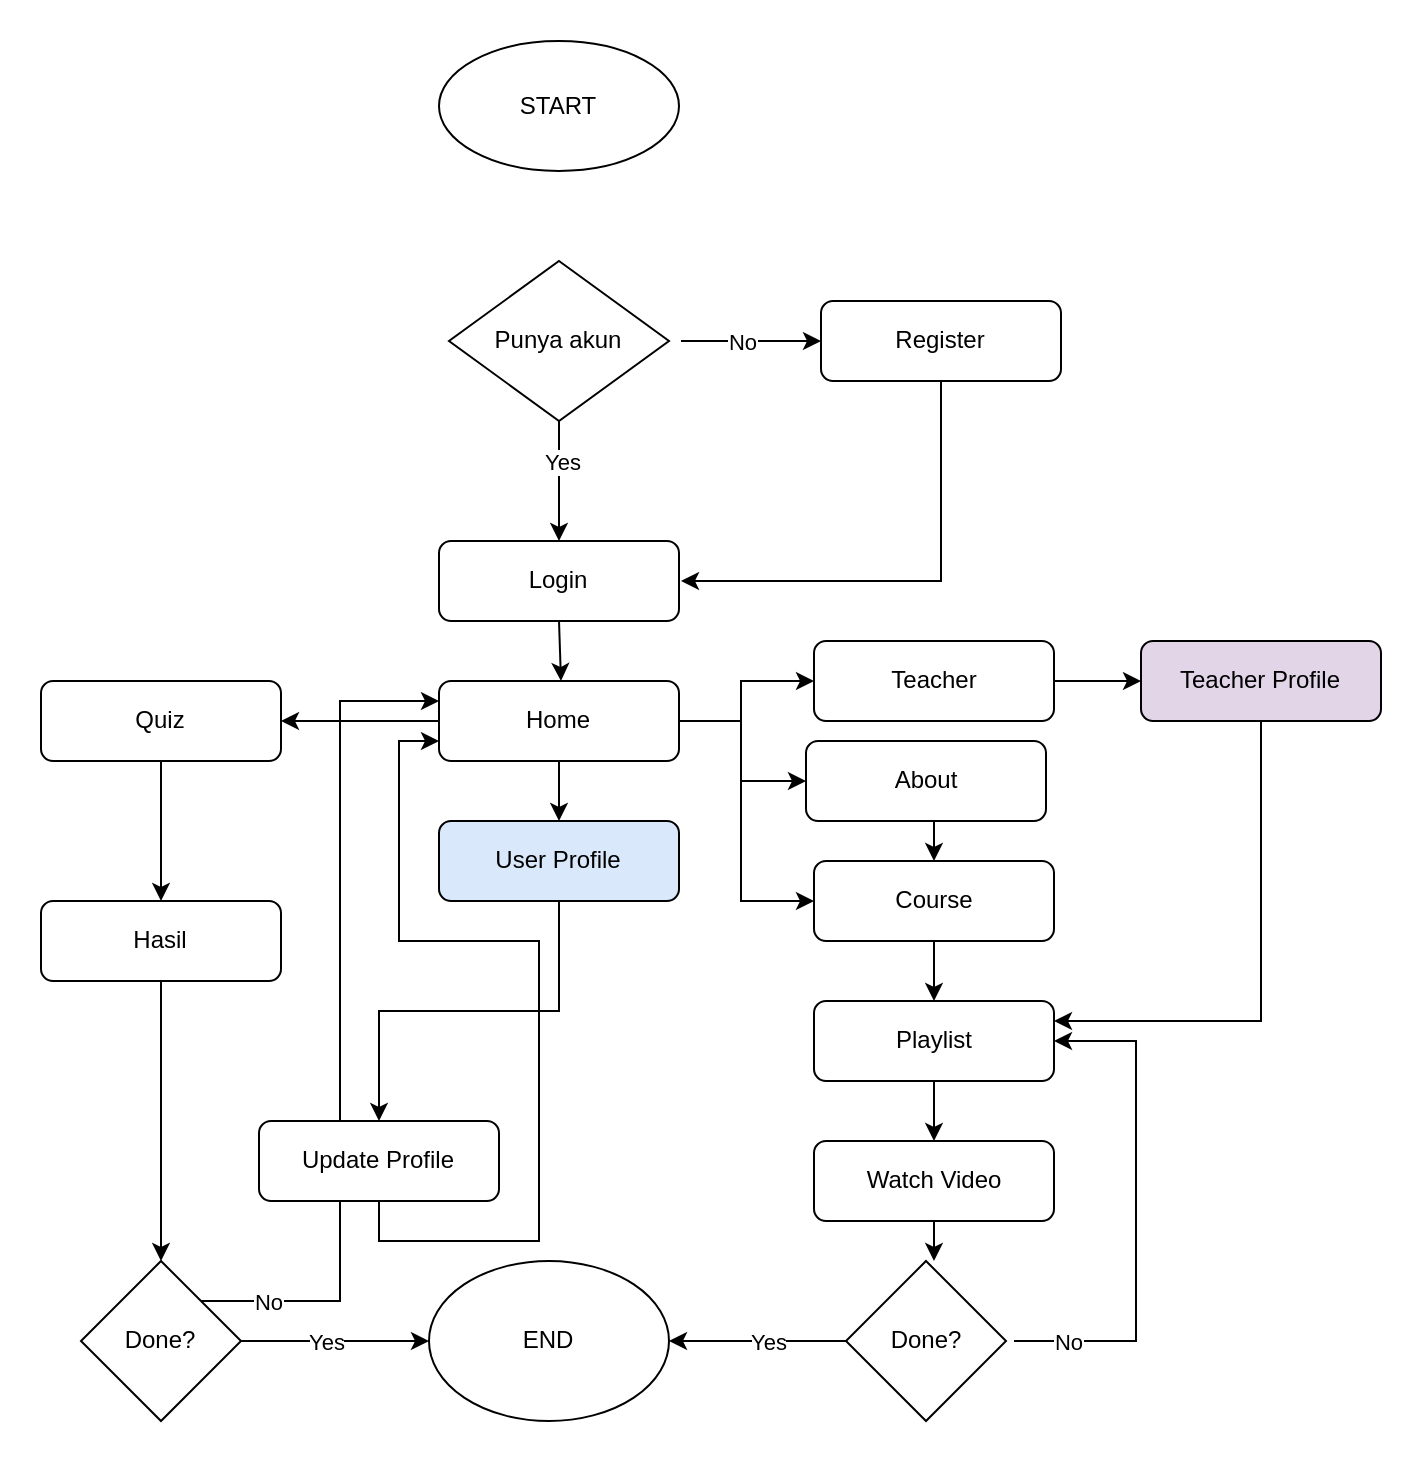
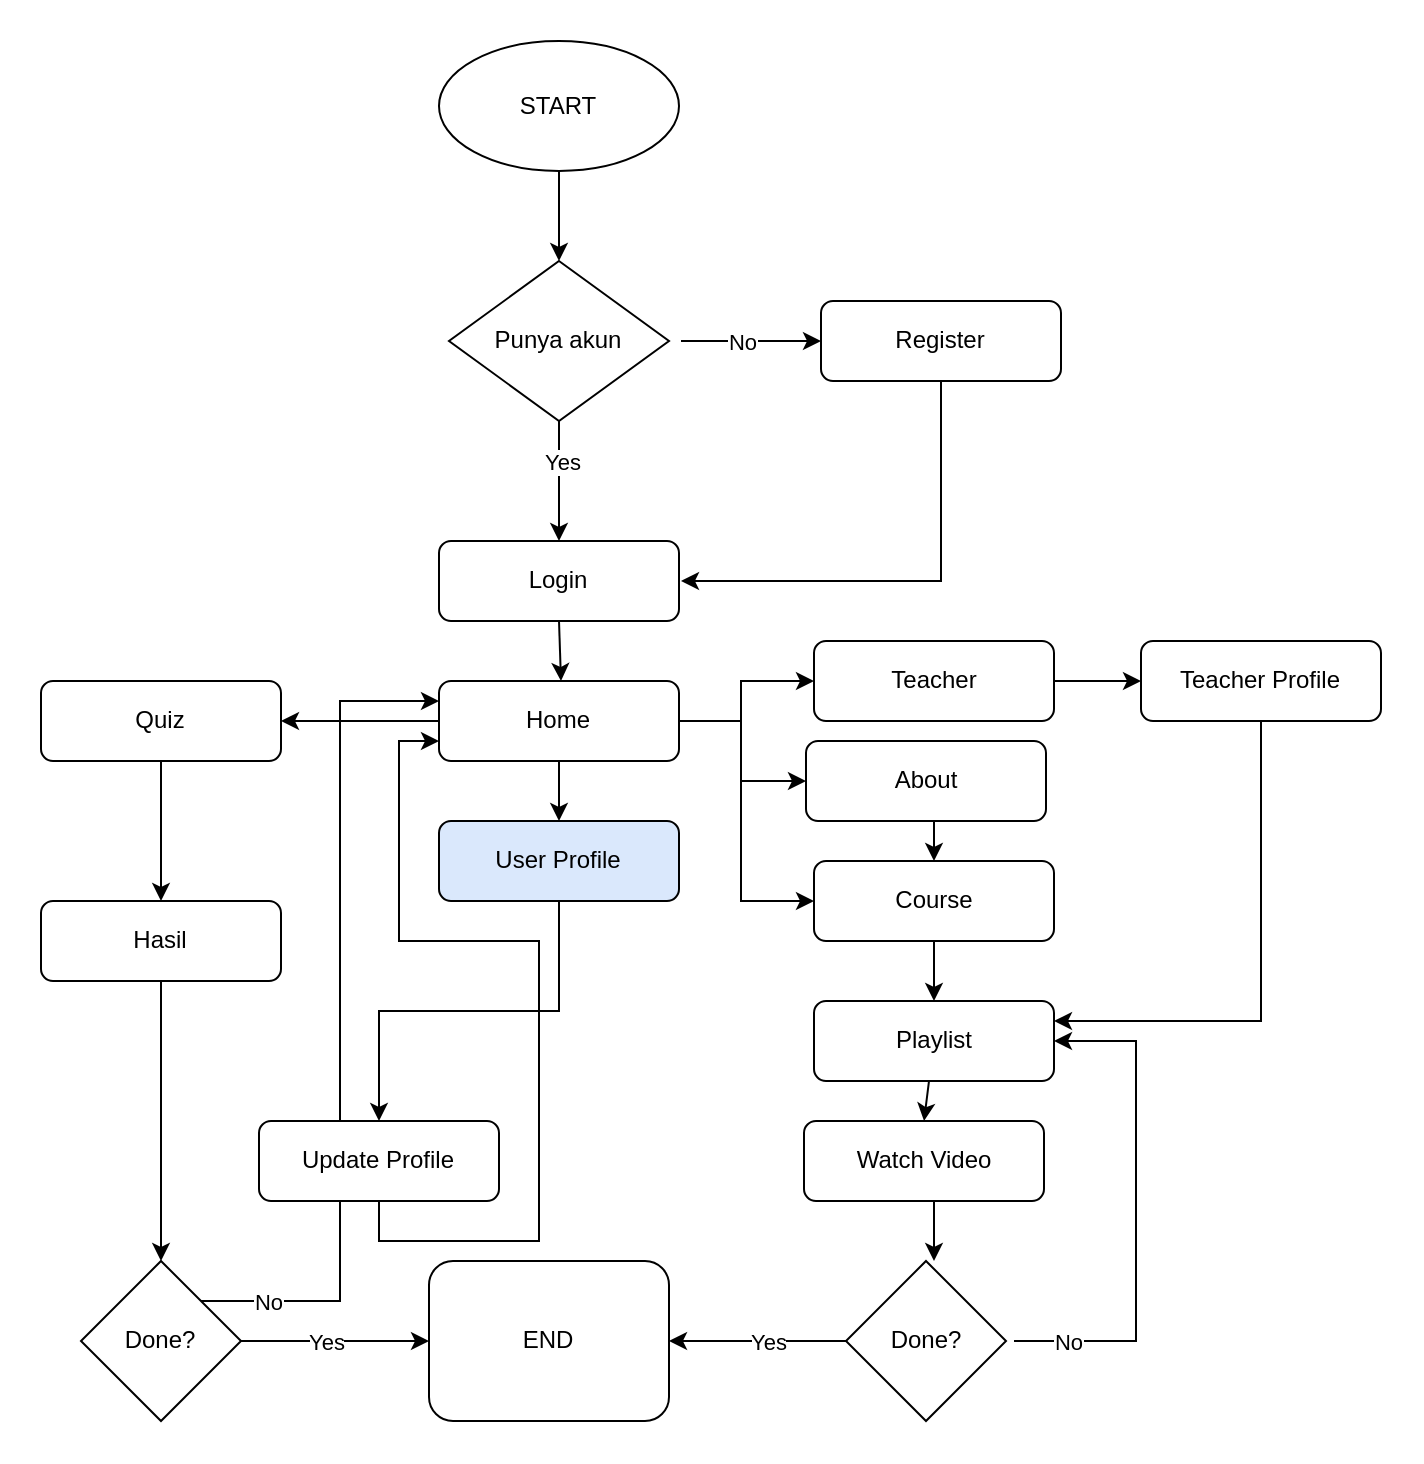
  <mxCell id="0" />
  <mxCell id="1" parent="0" />
  <mxCell id="2" value="START" style="ellipse;whiteSpace=wrap;html=1;" parent="1" vertex="1"><mxGeometry x="219" y="20" width="120" height="65" as="geometry" /></mxCell>
  <mxCell id="3" value="Login" style="rounded=1;whiteSpace=wrap;html=1;fontSize=12;glass=0;strokeWidth=1;shadow=0;" vertex="1" parent="1"><mxGeometry x="219" y="270" width="120" height="40" as="geometry" /></mxCell>
  <mxCell id="4" value="Punya akun" style="rhombus;whiteSpace=wrap;html=1;" vertex="1" parent="1"><mxGeometry x="224" y="130" width="110" height="80" as="geometry" /></mxCell>
+ <mxCell id="5" value="" style="endArrow=classic;html=1;rounded=0;exitX=0.5;exitY=1;exitDx=0;exitDy=0;" edge="1" parent="1" source="2" target="4"><mxGeometry width="50" height="50" relative="1" as="geometry"><mxPoint x="130" y="250" as="sourcePoint" /><mxPoint x="180" y="200" as="targetPoint" /></mxGeometry></mxCell>
  <mxCell id="6" value="" style="endArrow=classic;html=1;rounded=0;" edge="1" parent="1"><mxGeometry width="50" height="50" relative="1" as="geometry"><mxPoint x="340" y="170" as="sourcePoint" /><mxPoint x="410" y="170" as="targetPoint" /><Array as="points"><mxPoint x="370" y="170" /></Array></mxGeometry></mxCell>
  <mxCell id="7" value="No" style="edgeLabel;html=1;align=center;verticalAlign=middle;resizable=0;points=[];" vertex="1" connectable="0" parent="6"><mxGeometry x="-0.249" y="-3" relative="1" as="geometry"><mxPoint x="4" y="-3" as="offset" /></mxGeometry></mxCell>
  <mxCell id="8" value="" style="endArrow=classic;html=1;rounded=0;exitX=0.5;exitY=1;exitDx=0;exitDy=0;entryX=0.5;entryY=0;entryDx=0;entryDy=0;" edge="1" parent="1"><mxGeometry width="50" height="50" relative="1" as="geometry"><mxPoint x="279" y="210" as="sourcePoint" /><mxPoint x="279" y="270" as="targetPoint" /><Array as="points" /></mxGeometry></mxCell>
  <mxCell id="9" value="Yes" style="edgeLabel;html=1;align=center;verticalAlign=middle;resizable=0;points=[];" vertex="1" connectable="0" parent="8"><mxGeometry x="-0.249" y="-3" relative="1" as="geometry"><mxPoint x="4" y="-3" as="offset" /></mxGeometry></mxCell>
  <mxCell id="10" value="Register" style="rounded=1;whiteSpace=wrap;html=1;fontSize=12;glass=0;strokeWidth=1;shadow=0;" vertex="1" parent="1"><mxGeometry x="410" y="150" width="120" height="40" as="geometry" /></mxCell>
  <mxCell id="11" value="" style="endArrow=classic;html=1;rounded=0;exitX=0.5;exitY=1;exitDx=0;exitDy=0;" edge="1" parent="1" source="10"><mxGeometry width="50" height="50" relative="1" as="geometry"><mxPoint x="440" y="270" as="sourcePoint" /><mxPoint x="340" y="290" as="targetPoint" /><Array as="points"><mxPoint x="470" y="290" /></Array></mxGeometry></mxCell>
  <mxCell id="12" value="" style="endArrow=classic;html=1;rounded=0;exitX=0.5;exitY=1;exitDx=0;exitDy=0;" edge="1" parent="1" source="3"><mxGeometry width="50" height="50" relative="1" as="geometry"><mxPoint x="270" y="400" as="sourcePoint" /><mxPoint x="280" y="340" as="targetPoint" /></mxGeometry></mxCell>
  <mxCell id="13" style="edgeStyle=orthogonalEdgeStyle;rounded=0;orthogonalLoop=1;jettySize=auto;html=1;exitX=1;exitY=0.5;exitDx=0;exitDy=0;entryX=0;entryY=0.5;entryDx=0;entryDy=0;" edge="1" parent="1" source="16" target="40"><mxGeometry relative="1" as="geometry"><mxPoint x="400" y="340" as="targetPoint" /><Array as="points"><mxPoint x="370" y="360" /><mxPoint x="370" y="390" /></Array></mxGeometry></mxCell>
  <mxCell id="14" style="edgeStyle=orthogonalEdgeStyle;rounded=0;orthogonalLoop=1;jettySize=auto;html=1;exitX=1;exitY=0.5;exitDx=0;exitDy=0;entryX=0;entryY=0.5;entryDx=0;entryDy=0;" edge="1" parent="1" source="16" target="42"><mxGeometry relative="1" as="geometry"><Array as="points"><mxPoint x="370" y="360" /><mxPoint x="370" y="340" /></Array></mxGeometry></mxCell>
  <mxCell id="15" style="edgeStyle=orthogonalEdgeStyle;rounded=0;orthogonalLoop=1;jettySize=auto;html=1;exitX=0.5;exitY=1;exitDx=0;exitDy=0;entryX=0.5;entryY=0;entryDx=0;entryDy=0;" edge="1" parent="1" source="16" target="47"><mxGeometry relative="1" as="geometry" /></mxCell>
  <mxCell id="16" value="Home" style="rounded=1;whiteSpace=wrap;html=1;fontSize=12;glass=0;strokeWidth=1;shadow=0;" vertex="1" parent="1"><mxGeometry x="219" y="340" width="120" height="40" as="geometry" /></mxCell>
  <mxCell id="17" value="" style="endArrow=classic;html=1;rounded=0;exitX=0;exitY=0.5;exitDx=0;exitDy=0;entryX=1;entryY=0.5;entryDx=0;entryDy=0;" edge="1" parent="1" source="16" target="19"><mxGeometry width="50" height="50" relative="1" as="geometry"><mxPoint x="100" y="370" as="sourcePoint" /><mxPoint x="140" y="360" as="targetPoint" /><Array as="points"><mxPoint x="180" y="360" /></Array></mxGeometry></mxCell>
  <mxCell id="18" style="edgeStyle=orthogonalEdgeStyle;rounded=0;orthogonalLoop=1;jettySize=auto;html=1;exitX=0.5;exitY=1;exitDx=0;exitDy=0;entryX=0.5;entryY=0;entryDx=0;entryDy=0;" edge="1" parent="1" source="19" target="38"><mxGeometry relative="1" as="geometry" /></mxCell>
  <mxCell id="19" value="Quiz" style="rounded=1;whiteSpace=wrap;html=1;fontSize=12;glass=0;strokeWidth=1;shadow=0;" vertex="1" parent="1"><mxGeometry x="20" y="340" width="120" height="40" as="geometry" /></mxCell>
  <mxCell id="20" value="Course" style="rounded=1;whiteSpace=wrap;html=1;fontSize=12;glass=0;strokeWidth=1;shadow=0;" vertex="1" parent="1"><mxGeometry x="406.5" y="430" width="120" height="40" as="geometry" /></mxCell>
  <mxCell id="21" value="" style="endArrow=classic;html=1;rounded=0;exitX=1;exitY=0.5;exitDx=0;exitDy=0;entryX=0;entryY=0.5;entryDx=0;entryDy=0;" edge="1" parent="1" source="16" target="20"><mxGeometry width="50" height="50" relative="1" as="geometry"><mxPoint x="360" y="440" as="sourcePoint" /><mxPoint x="410" y="390" as="targetPoint" /><Array as="points"><mxPoint x="370" y="360" /><mxPoint x="370" y="450" /></Array></mxGeometry></mxCell>
  <mxCell id="22" value="" style="endArrow=classic;html=1;rounded=0;exitX=0.5;exitY=1;exitDx=0;exitDy=0;" edge="1" parent="1" source="20"><mxGeometry width="50" height="50" relative="1" as="geometry"><mxPoint x="466.5" y="560" as="sourcePoint" /><mxPoint x="466.5" y="500" as="targetPoint" /></mxGeometry></mxCell>
  <mxCell id="23" value="Playlist&lt;span style=&quot;color: rgba(0, 0, 0, 0); font-family: monospace; font-size: 0px; text-align: start; text-wrap-mode: nowrap;&quot;&gt;%3CmxGraphModel%3E%3Croot%3E%3CmxCell%20id%3D%220%22%2F%3E%3CmxCell%20id%3D%221%22%20parent%3D%220%22%2F%3E%3CmxCell%20id%3D%222%22%20value%3D%22Course%22%20style%3D%22rounded%3D1%3BwhiteSpace%3Dwrap%3Bhtml%3D1%3BfontSize%3D12%3Bglass%3D0%3BstrokeWidth%3D1%3Bshadow%3D0%3B%22%20vertex%3D%221%22%20parent%3D%221%22%3E%3CmxGeometry%20x%3D%22480%22%20y%3D%22370%22%20width%3D%22120%22%20height%3D%2240%22%20as%3D%22geometry%22%2F%3E%3C%2FmxCell%3E%3C%2Froot%3E%3C%2FmxGraphModel%3E&lt;/span&gt;" style="rounded=1;whiteSpace=wrap;html=1;fontSize=12;glass=0;strokeWidth=1;shadow=0;" vertex="1" parent="1"><mxGeometry x="406.5" y="500" width="120" height="40" as="geometry" /></mxCell>
  <mxCell id="24" style="edgeStyle=orthogonalEdgeStyle;rounded=0;orthogonalLoop=1;jettySize=auto;html=1;exitX=0.5;exitY=1;exitDx=0;exitDy=0;entryX=0.5;entryY=0;entryDx=0;entryDy=0;" edge="1" parent="1" source="25"><mxGeometry relative="1" as="geometry"><mxPoint x="466.5" y="630" as="targetPoint" /></mxGeometry></mxCell>
- <mxCell id="25" value="Watch Video" style="rounded=1;whiteSpace=wrap;html=1;fontSize=12;glass=0;strokeWidth=1;shadow=0;" vertex="1" parent="1"><mxGeometry x="406.5" y="570" width="120" height="40" as="geometry" /></mxCell>
+ <mxCell id="25" value="Watch Video" style="rounded=1;whiteSpace=wrap;html=1;fontSize=12;glass=0;strokeWidth=1;shadow=0;" vertex="1" parent="1"><mxGeometry x="401.5" y="560" width="120" height="40" as="geometry" /></mxCell>
  <mxCell id="26" value="" style="endArrow=classic;html=1;rounded=0;entryX=0.5;entryY=0;entryDx=0;entryDy=0;" edge="1" parent="1" source="23" target="25"><mxGeometry width="50" height="50" relative="1" as="geometry"><mxPoint x="466.5" y="550" as="sourcePoint" /><mxPoint x="476.5" y="510" as="targetPoint" /><Array as="points" /></mxGeometry></mxCell>
  <mxCell id="27" style="edgeStyle=orthogonalEdgeStyle;rounded=0;orthogonalLoop=1;jettySize=auto;html=1;exitX=1;exitY=0.5;exitDx=0;exitDy=0;entryX=1;entryY=0.5;entryDx=0;entryDy=0;" edge="1" parent="1" target="23"><mxGeometry relative="1" as="geometry"><mxPoint x="566.5" y="520" as="targetPoint" /><mxPoint x="506.5" y="670" as="sourcePoint" /><Array as="points"><mxPoint x="567.5" y="670" /><mxPoint x="567.5" y="520" /></Array></mxGeometry></mxCell>
  <mxCell id="28" value="No" style="edgeLabel;html=1;align=center;verticalAlign=middle;resizable=0;points=[];" vertex="1" connectable="0" parent="27"><mxGeometry x="-0.781" y="-3" relative="1" as="geometry"><mxPoint x="-1" y="-3" as="offset" /></mxGeometry></mxCell>
  <mxCell id="29" style="edgeStyle=orthogonalEdgeStyle;rounded=0;orthogonalLoop=1;jettySize=auto;html=1;exitX=0;exitY=0.5;exitDx=0;exitDy=0;" edge="1" parent="1" source="31" target="45"><mxGeometry relative="1" as="geometry" /></mxCell>
  <mxCell id="30" value="Yes" style="edgeLabel;html=1;align=center;verticalAlign=middle;resizable=0;points=[];" vertex="1" connectable="0" parent="29"><mxGeometry x="-0.108" relative="1" as="geometry"><mxPoint as="offset" /></mxGeometry></mxCell>
  <mxCell id="31" value="Done?" style="rhombus;whiteSpace=wrap;html=1;" vertex="1" parent="1"><mxGeometry x="422.5" y="630" width="80" height="80" as="geometry" /></mxCell>
  <mxCell id="32" style="edgeStyle=orthogonalEdgeStyle;rounded=0;orthogonalLoop=1;jettySize=auto;html=1;exitX=1;exitY=0.5;exitDx=0;exitDy=0;entryX=0;entryY=0.5;entryDx=0;entryDy=0;" edge="1" parent="1" source="36" target="45"><mxGeometry relative="1" as="geometry" /></mxCell>
  <mxCell id="33" value="Yes" style="edgeLabel;html=1;align=center;verticalAlign=middle;resizable=0;points=[];" vertex="1" connectable="0" parent="32"><mxGeometry x="-0.103" y="1" relative="1" as="geometry"><mxPoint y="1" as="offset" /></mxGeometry></mxCell>
  <mxCell id="34" style="edgeStyle=orthogonalEdgeStyle;rounded=0;orthogonalLoop=1;jettySize=auto;html=1;exitX=1;exitY=0;exitDx=0;exitDy=0;entryX=0;entryY=0.25;entryDx=0;entryDy=0;" edge="1" parent="1" source="36" target="16"><mxGeometry relative="1" as="geometry" /></mxCell>
  <mxCell id="35" value="No" style="edgeLabel;html=1;align=center;verticalAlign=middle;resizable=0;points=[];" vertex="1" connectable="0" parent="34"><mxGeometry x="-0.842" y="3" relative="1" as="geometry"><mxPoint y="3" as="offset" /></mxGeometry></mxCell>
  <mxCell id="36" value="Done?" style="rhombus;whiteSpace=wrap;html=1;" vertex="1" parent="1"><mxGeometry x="40" y="630" width="80" height="80" as="geometry" /></mxCell>
  <mxCell id="37" style="edgeStyle=orthogonalEdgeStyle;rounded=0;orthogonalLoop=1;jettySize=auto;html=1;exitX=0.5;exitY=1;exitDx=0;exitDy=0;entryX=0.5;entryY=0;entryDx=0;entryDy=0;" edge="1" parent="1" source="38" target="36"><mxGeometry relative="1" as="geometry" /></mxCell>
  <mxCell id="38" value="Hasil" style="rounded=1;whiteSpace=wrap;html=1;fontSize=12;glass=0;strokeWidth=1;shadow=0;" vertex="1" parent="1"><mxGeometry x="20" y="450" width="120" height="40" as="geometry" /></mxCell>
  <mxCell id="39" style="edgeStyle=orthogonalEdgeStyle;rounded=0;orthogonalLoop=1;jettySize=auto;html=1;exitX=0.5;exitY=1;exitDx=0;exitDy=0;entryX=0.5;entryY=0;entryDx=0;entryDy=0;" edge="1" parent="1" source="40" target="20"><mxGeometry relative="1" as="geometry" /></mxCell>
  <mxCell id="40" value="About" style="rounded=1;whiteSpace=wrap;html=1;fontSize=12;glass=0;strokeWidth=1;shadow=0;" vertex="1" parent="1"><mxGeometry x="402.5" y="370" width="120" height="40" as="geometry" /></mxCell>
  <mxCell id="41" style="edgeStyle=orthogonalEdgeStyle;rounded=0;orthogonalLoop=1;jettySize=auto;html=1;exitX=1;exitY=0.5;exitDx=0;exitDy=0;entryX=0;entryY=0.5;entryDx=0;entryDy=0;" edge="1" parent="1" source="42" target="44"><mxGeometry relative="1" as="geometry" /></mxCell>
  <mxCell id="42" value="Teacher" style="rounded=1;whiteSpace=wrap;html=1;fontSize=12;glass=0;strokeWidth=1;shadow=0;" vertex="1" parent="1"><mxGeometry x="406.5" y="320" width="120" height="40" as="geometry" /></mxCell>
  <mxCell id="43" style="edgeStyle=orthogonalEdgeStyle;rounded=0;orthogonalLoop=1;jettySize=auto;html=1;exitX=0.5;exitY=1;exitDx=0;exitDy=0;entryX=1;entryY=0.25;entryDx=0;entryDy=0;" edge="1" parent="1" source="44" target="23"><mxGeometry relative="1" as="geometry"><mxPoint x="630" y="510" as="targetPoint" /></mxGeometry></mxCell>
- <mxCell id="44" value="Teacher Profile" style="rounded=1;whiteSpace=wrap;html=1;fontSize=12;glass=0;strokeWidth=1;shadow=0;fillColor=#e1d5e7;" vertex="1" parent="1"><mxGeometry x="570" y="320" width="120" height="40" as="geometry" /></mxCell>
- <mxCell id="45" value="END" style="ellipse;whiteSpace=wrap;html=1;" vertex="1" parent="1"><mxGeometry x="214" y="630" width="120" height="80" as="geometry" /></mxCell>
+ <mxCell id="44" value="Teacher Profile" style="rounded=1;whiteSpace=wrap;html=1;fontSize=12;glass=0;strokeWidth=1;shadow=0;" vertex="1" parent="1"><mxGeometry x="570" y="320" width="120" height="40" as="geometry" /></mxCell>
+ <mxCell id="45" value="END" style="whiteSpace=wrap;html=1;rounded=1;" vertex="1" parent="1"><mxGeometry x="214" y="630" width="120" height="80" as="geometry" /></mxCell>
  <mxCell id="46" style="edgeStyle=orthogonalEdgeStyle;rounded=0;orthogonalLoop=1;jettySize=auto;html=1;exitX=0.5;exitY=1;exitDx=0;exitDy=0;entryX=0.5;entryY=0;entryDx=0;entryDy=0;" edge="1" parent="1" source="47" target="49"><mxGeometry relative="1" as="geometry" /></mxCell>
  <mxCell id="47" value="User Profile" style="rounded=1;whiteSpace=wrap;html=1;fontSize=12;glass=0;strokeWidth=1;shadow=0;fillColor=#dae8fc;" vertex="1" parent="1"><mxGeometry x="219" y="410" width="120" height="40" as="geometry" /></mxCell>
  <mxCell id="48" style="edgeStyle=orthogonalEdgeStyle;rounded=0;orthogonalLoop=1;jettySize=auto;html=1;exitX=0.5;exitY=1;exitDx=0;exitDy=0;entryX=0;entryY=0.75;entryDx=0;entryDy=0;" edge="1" parent="1" source="49" target="16"><mxGeometry relative="1" as="geometry" /></mxCell>
  <mxCell id="49" value="Update Profile" style="rounded=1;whiteSpace=wrap;html=1;fontSize=12;glass=0;strokeWidth=1;shadow=0;" vertex="1" parent="1"><mxGeometry x="129" y="560" width="120" height="40" as="geometry" /></mxCell>
